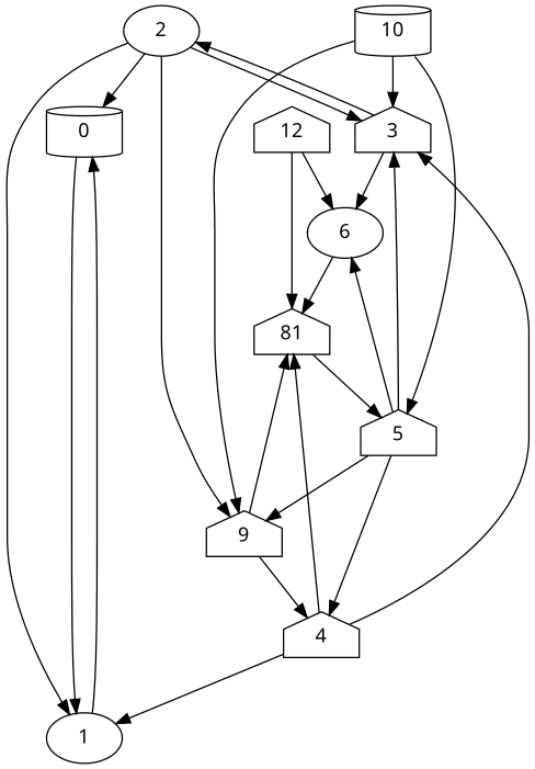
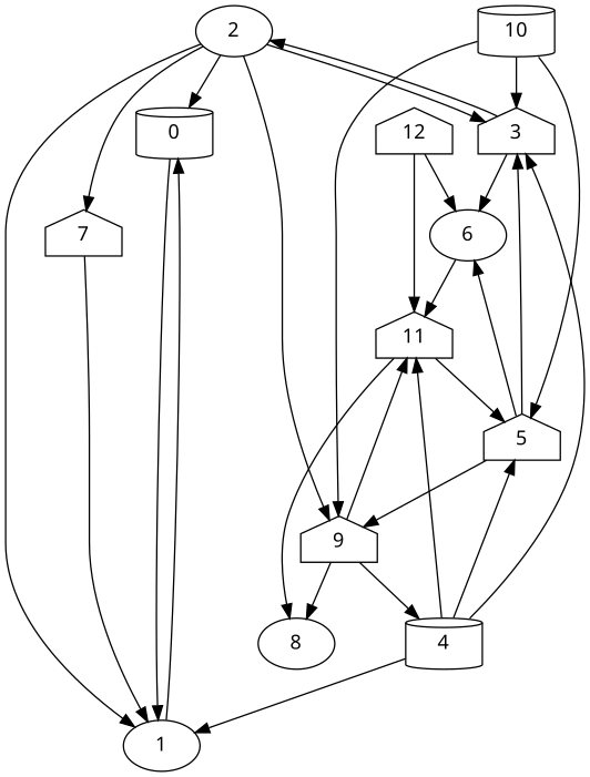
  digraph {
    fontname="Noto Sans"
    node [fontname="Noto Sans" shape=house]
    edge [fontname="Noto Sans"]
    0 [shape=cylinder]
    1 [shape=ellipse]
    2 [shape=ellipse]
    3
    9
+   7
    6 [shape=ellipse]
-   4
-   11 [label=81]
+   4 [shape=cylinder]
+   11
+   8 [shape=ellipse]
    5
    12
    10 [shape=cylinder]
    0 -> 1
    1 -> 0
    2 -> 0
    2 -> 1
    2 -> 3
    2 -> 9
+   2 -> 7
    3 -> 2
    3 -> 6
    9 -> 4
    9 -> 11
+   9 -> 8
+   7 -> 1
    6 -> 11
    4 -> 1
    4 -> 3
    4 -> 11
-   5 -> 4
+   4 -> 5
+   11 -> 8
    11 -> 5
    5 -> 3
    5 -> 9
    5 -> 6
    12 -> 6
    12 -> 11
    10 -> 3
    10 -> 9
    10 -> 5
  }
